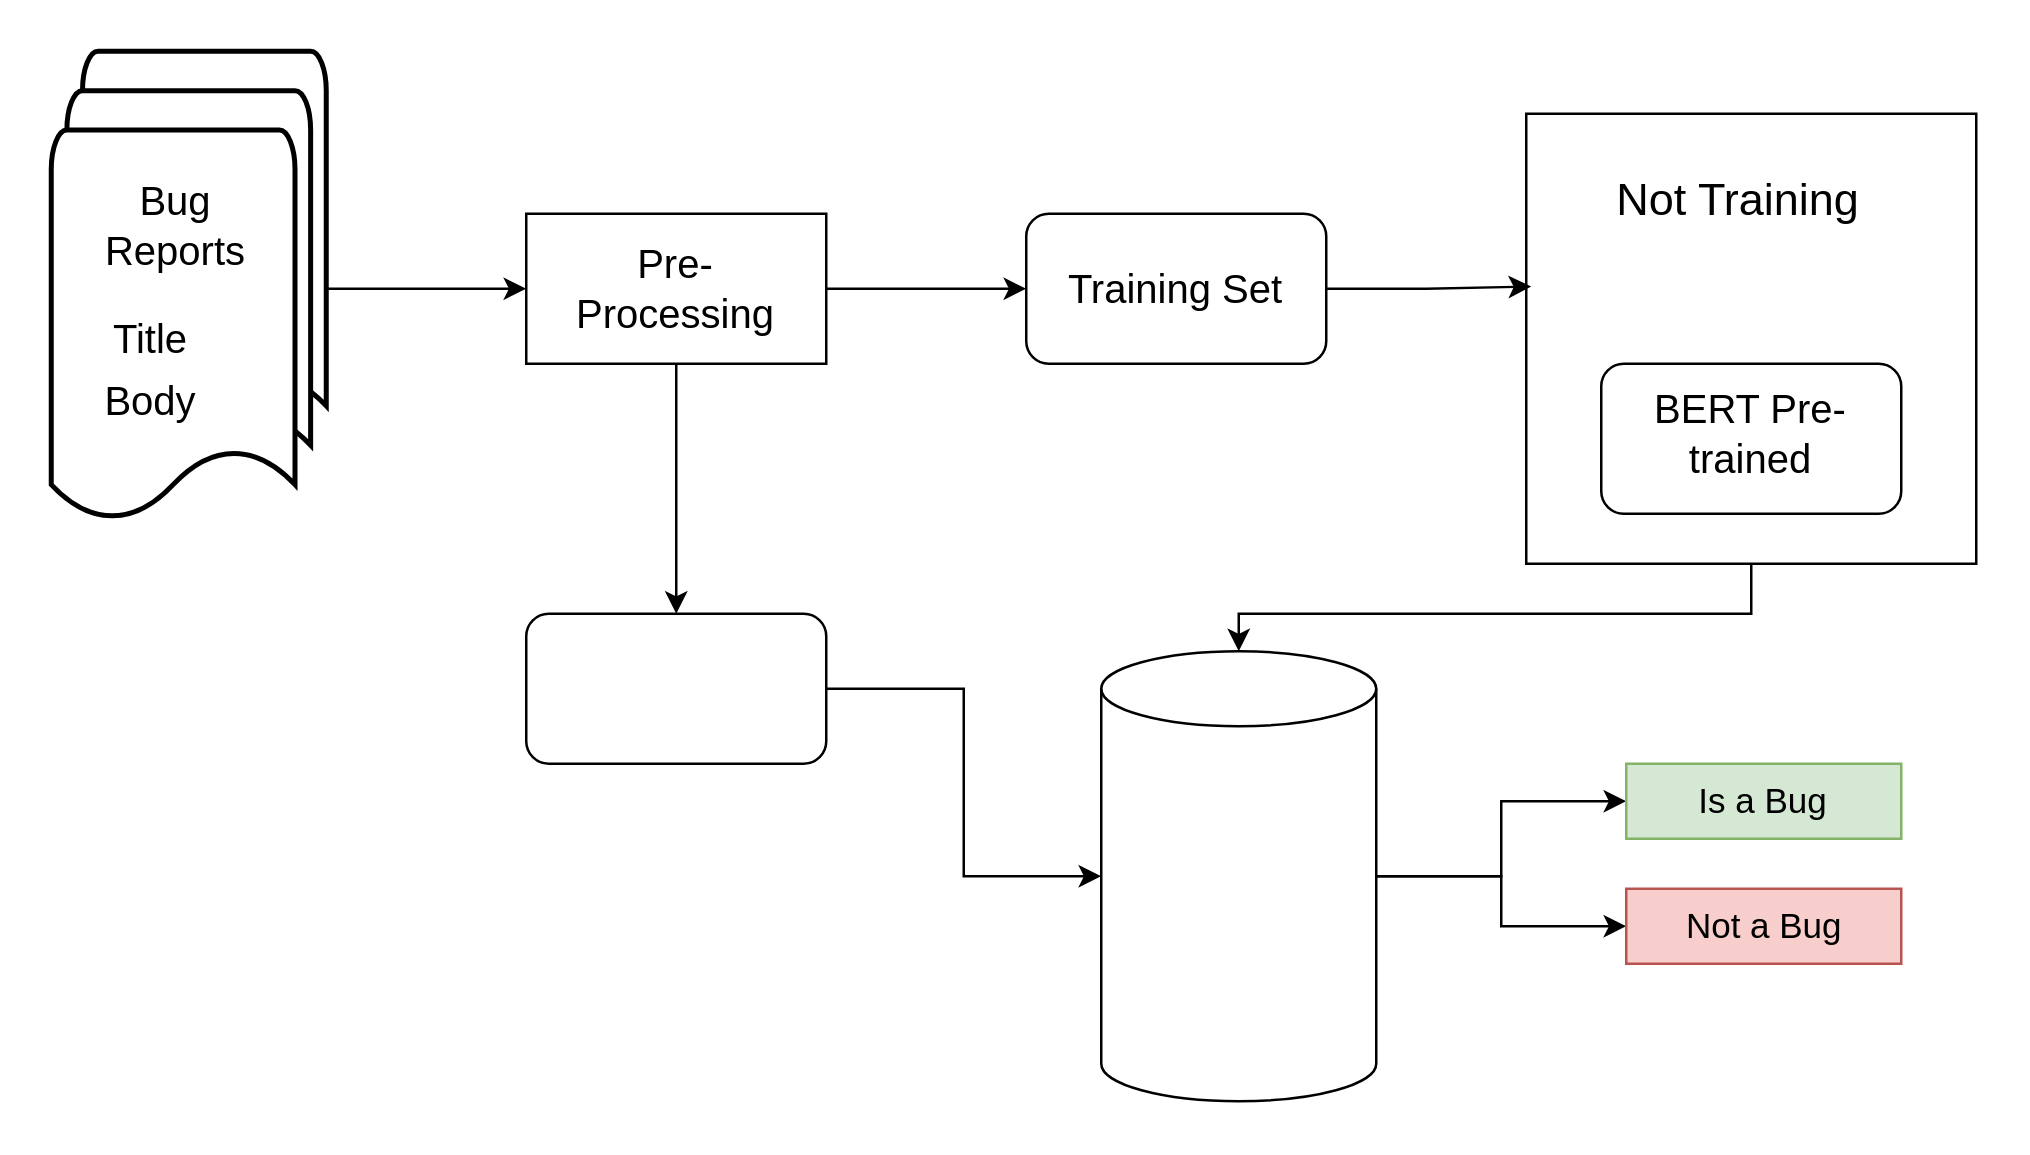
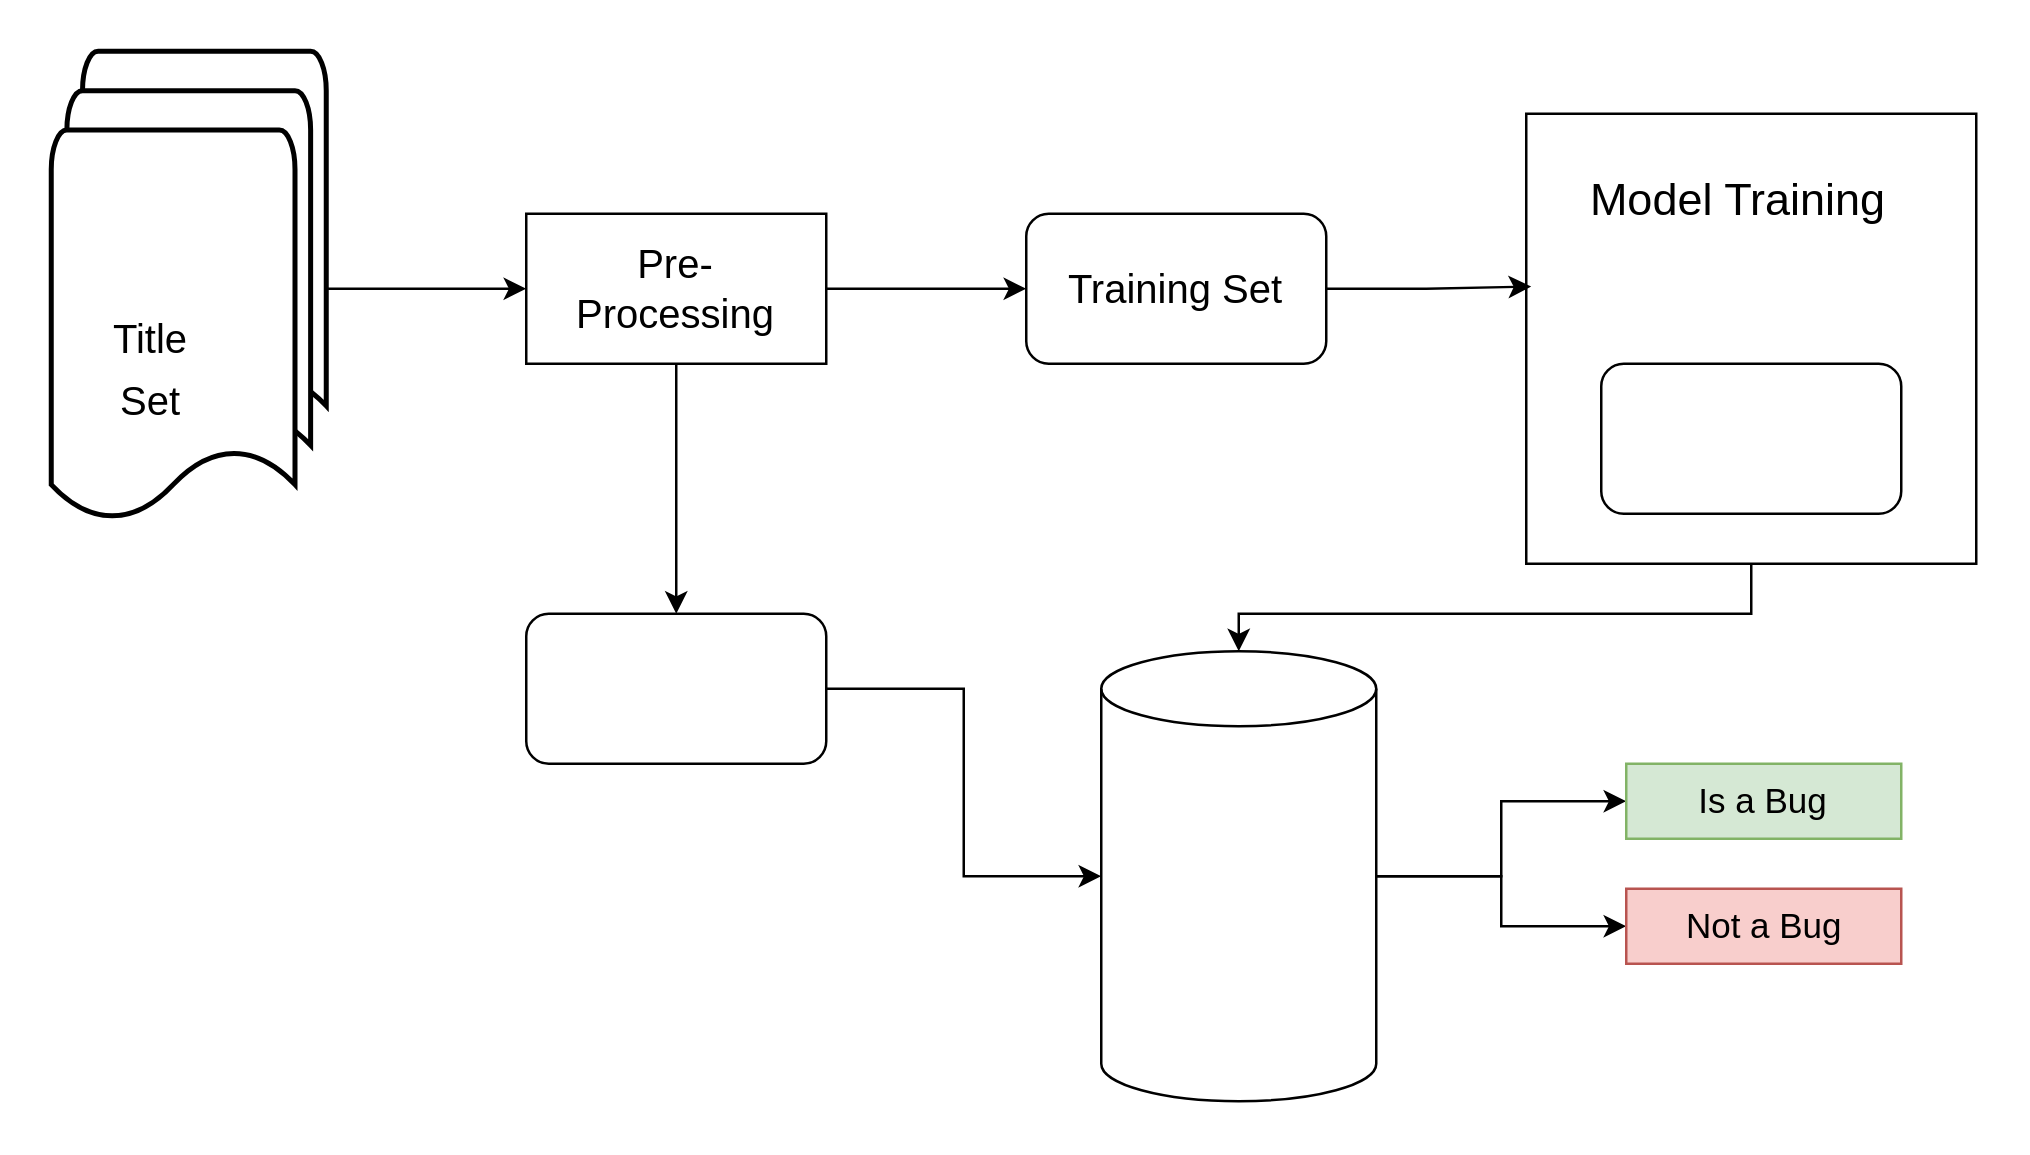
  <mxCell id="0" />
  <mxCell id="1" parent="0" />
  <mxCell id="2" style="edgeStyle=orthogonalEdgeStyle;rounded=0;orthogonalLoop=1;jettySize=auto;html=1;entryX=0;entryY=0.5;entryDx=0;entryDy=0;" edge="1" parent="1" source="3" target="6"><mxGeometry relative="1" as="geometry" /></mxCell>
  <mxCell id="3" value="" style="strokeWidth=2;html=1;shape=mxgraph.flowchart.multi-document;whiteSpace=wrap;" vertex="1" parent="1"><mxGeometry x="20" y="20" width="110" height="190" as="geometry" /></mxCell>
  <mxCell id="4" style="edgeStyle=orthogonalEdgeStyle;rounded=0;orthogonalLoop=1;jettySize=auto;html=1;strokeWidth=1;fontSize=16;" edge="1" parent="1" source="6" target="7"><mxGeometry relative="1" as="geometry" /></mxCell>
  <mxCell id="5" style="edgeStyle=orthogonalEdgeStyle;rounded=0;orthogonalLoop=1;jettySize=auto;html=1;entryX=0;entryY=0.5;entryDx=0;entryDy=0;strokeWidth=1;fontSize=16;" edge="1" parent="1" source="6" target="8"><mxGeometry relative="1" as="geometry" /></mxCell>
  <mxCell id="6" value="" style="rounded=0;whiteSpace=wrap;html=1;strokeWidth=1;fontSize=16;" vertex="1" parent="1"><mxGeometry x="210" y="85" width="120" height="60" as="geometry" /></mxCell>
  <mxCell id="7" value="" style="rounded=1;whiteSpace=wrap;html=1;strokeWidth=1;fontSize=16;" vertex="1" parent="1"><mxGeometry x="210" y="245" width="120" height="60" as="geometry" /></mxCell>
  <mxCell id="8" value="" style="rounded=1;whiteSpace=wrap;html=1;strokeWidth=1;fontSize=16;" vertex="1" parent="1"><mxGeometry x="410" y="85" width="120" height="60" as="geometry" /></mxCell>
  <mxCell id="9" value="" style="whiteSpace=wrap;html=1;aspect=fixed;" vertex="1" parent="1"><mxGeometry x="610" y="45" width="180" height="180" as="geometry" /></mxCell>
  <mxCell id="10" value="" style="rounded=1;whiteSpace=wrap;html=1;" vertex="1" parent="1"><mxGeometry x="640" y="145" width="120" height="60" as="geometry" /></mxCell>
  <mxCell id="11" style="edgeStyle=orthogonalEdgeStyle;rounded=0;orthogonalLoop=1;jettySize=auto;html=1;entryX=0;entryY=0.5;entryDx=0;entryDy=0;" edge="1" parent="1" source="13" target="15"><mxGeometry relative="1" as="geometry" /></mxCell>
  <mxCell id="12" style="edgeStyle=orthogonalEdgeStyle;rounded=0;orthogonalLoop=1;jettySize=auto;html=1;entryX=0;entryY=0.5;entryDx=0;entryDy=0;" edge="1" parent="1" source="13" target="14"><mxGeometry relative="1" as="geometry" /></mxCell>
  <mxCell id="13" value="" style="shape=cylinder3;whiteSpace=wrap;html=1;boundedLbl=1;backgroundOutline=1;size=15;" vertex="1" parent="1"><mxGeometry x="440" y="260" width="110" height="180" as="geometry" /></mxCell>
  <mxCell id="14" value="" style="rounded=0;whiteSpace=wrap;html=1;fillColor=#d5e8d4;strokeColor=#82b366;" vertex="1" parent="1"><mxGeometry x="650" y="305" width="110" height="30" as="geometry" /></mxCell>
  <mxCell id="15" value="" style="rounded=0;whiteSpace=wrap;html=1;fillColor=#f8cecc;strokeColor=#b85450;" vertex="1" parent="1"><mxGeometry x="650" y="355" width="110" height="30" as="geometry" /></mxCell>
  <mxCell id="16" style="edgeStyle=orthogonalEdgeStyle;rounded=0;orthogonalLoop=1;jettySize=auto;html=1;entryX=0;entryY=0.5;entryDx=0;entryDy=0;entryPerimeter=0;strokeWidth=1;fontSize=16;" edge="1" parent="1" source="7" target="13"><mxGeometry relative="1" as="geometry" /></mxCell>
  <mxCell id="17" style="edgeStyle=orthogonalEdgeStyle;rounded=0;orthogonalLoop=1;jettySize=auto;html=1;entryX=0.5;entryY=0;entryDx=0;entryDy=0;entryPerimeter=0;" edge="1" parent="1" source="9" target="13"><mxGeometry relative="1" as="geometry"><Array as="points"><mxPoint x="700" y="245" /><mxPoint x="495" y="245" /></Array></mxGeometry></mxCell>
  <mxCell id="18" style="edgeStyle=orthogonalEdgeStyle;rounded=0;orthogonalLoop=1;jettySize=auto;html=1;entryX=0.011;entryY=0.384;entryDx=0;entryDy=0;entryPerimeter=0;" edge="1" parent="1" source="8" target="9"><mxGeometry relative="1" as="geometry" /></mxCell>
- <mxCell id="19" value="&lt;font&gt;Bug Reports&lt;/font&gt;" style="text;html=1;align=center;verticalAlign=middle;whiteSpace=wrap;rounded=0;fontSize=16;" vertex="1" parent="1"><mxGeometry x="40" y="75" width="60" height="30" as="geometry" /></mxCell>
  <mxCell id="20" value="Title" style="text;html=1;align=center;verticalAlign=middle;whiteSpace=wrap;rounded=0;fontSize=16;" vertex="1" parent="1"><mxGeometry x="30" y="120" width="60" height="30" as="geometry" /></mxCell>
- <mxCell id="21" value="Body" style="text;html=1;align=center;verticalAlign=middle;whiteSpace=wrap;rounded=0;fontSize=16;" vertex="1" parent="1"><mxGeometry x="30" y="145" width="60" height="30" as="geometry" /></mxCell>
+ <mxCell id="21" value="Set" style="text;html=1;align=center;verticalAlign=middle;whiteSpace=wrap;rounded=0;fontSize=16;" vertex="1" parent="1"><mxGeometry x="30" y="145" width="60" height="30" as="geometry" /></mxCell>
  <mxCell id="22" value="Pre-Processing" style="text;html=1;align=center;verticalAlign=middle;whiteSpace=wrap;rounded=0;strokeWidth=1;fontSize=16;" vertex="1" parent="1"><mxGeometry x="220" y="100" width="100" height="30" as="geometry" /></mxCell>
  <mxCell id="23" value="Training Set" style="text;html=1;align=center;verticalAlign=middle;whiteSpace=wrap;rounded=0;strokeWidth=1;fontSize=16;" vertex="1" parent="1"><mxGeometry x="420" y="100" width="100" height="30" as="geometry" /></mxCell>
- <mxCell id="24" value="Not Training" style="text;html=1;align=center;verticalAlign=middle;whiteSpace=wrap;rounded=0;fontSize=18;" vertex="1" parent="1"><mxGeometry x="620" y="65" width="150" height="30" as="geometry" /></mxCell>
- <mxCell id="25" value="BERT Pre-trained" style="text;html=1;align=center;verticalAlign=middle;whiteSpace=wrap;rounded=0;fontSize=16;" vertex="1" parent="1"><mxGeometry x="645" y="150" width="110" height="45" as="geometry" /></mxCell>
+ <mxCell id="24" value="Model Training" style="text;html=1;align=center;verticalAlign=middle;whiteSpace=wrap;rounded=0;fontSize=18;" vertex="1" parent="1"><mxGeometry x="620" y="65" width="150" height="30" as="geometry" /></mxCell>
  <mxCell id="26" value="Is a Bug" style="text;html=1;align=center;verticalAlign=middle;whiteSpace=wrap;rounded=0;fontSize=14;" vertex="1" parent="1"><mxGeometry x="675" y="305" width="60" height="30" as="geometry" /></mxCell>
  <mxCell id="27" value="Not a Bug" style="text;html=1;align=center;verticalAlign=middle;whiteSpace=wrap;rounded=0;fontSize=14;" vertex="1" parent="1"><mxGeometry x="667.5" y="355" width="75" height="30" as="geometry" /></mxCell>
